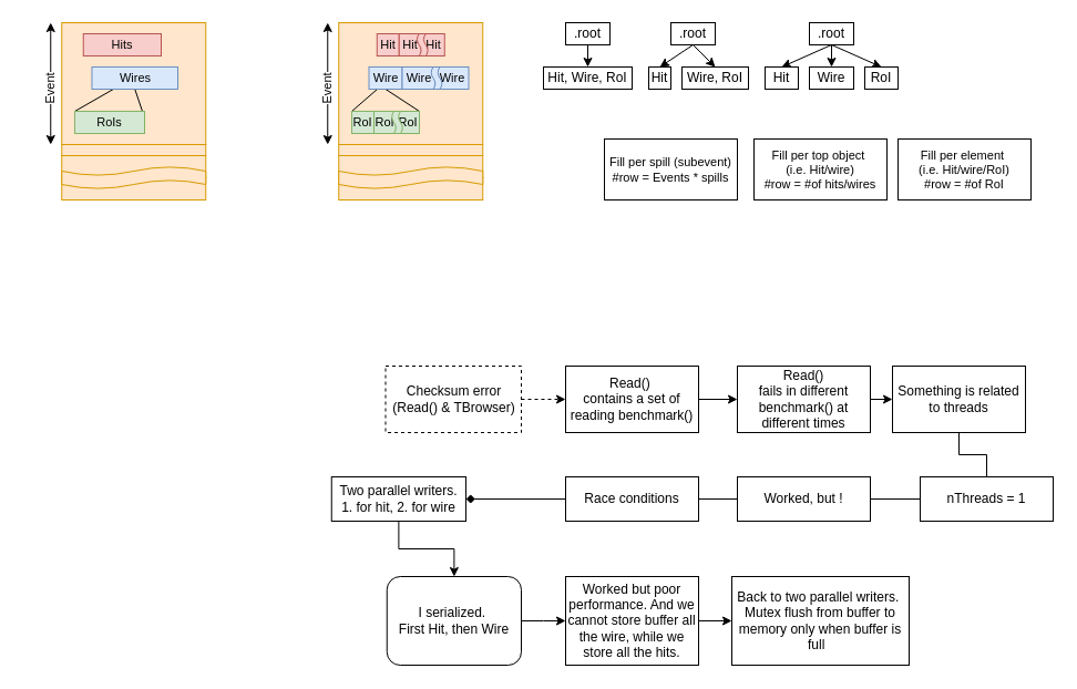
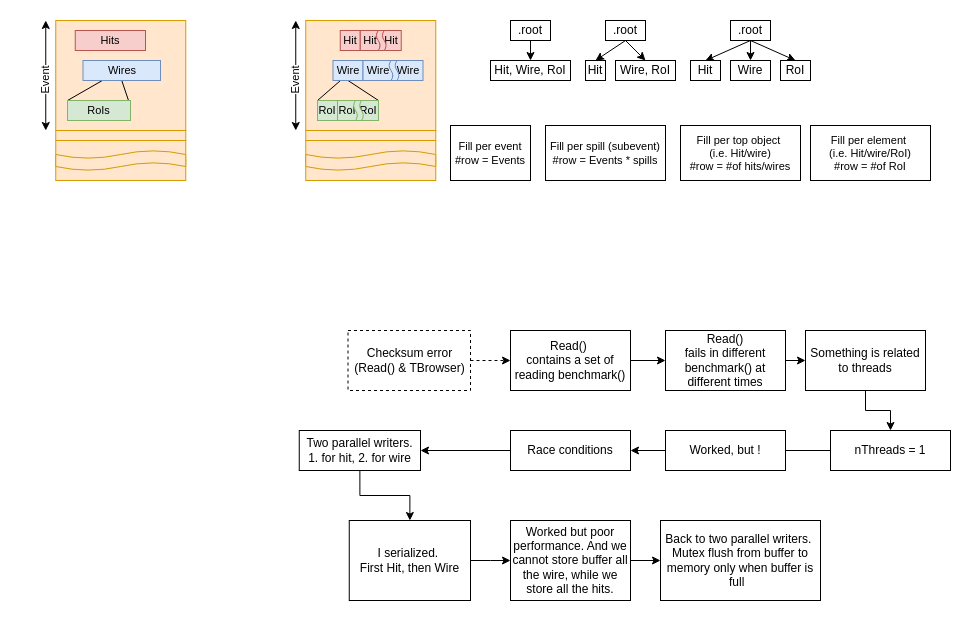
  <mxCell id="0" />
  <mxCell id="1" parent="0" />
  <mxCell id="2" style="edgeStyle=orthogonalEdgeStyle;rounded=0;orthogonalLoop=1;jettySize=auto;html=1;exitX=0.5;exitY=1;exitDx=0;exitDy=0;entryX=0.5;entryY=0;entryDx=0;entryDy=0;" parent="1" source="3" target="4" edge="1"><mxGeometry relative="1" as="geometry" /></mxCell>
  <mxCell id="3" value=".root" style="rounded=0;whiteSpace=wrap;html=1;" parent="1" vertex="1"><mxGeometry x="510" y="20" width="40" height="20" as="geometry" /></mxCell>
  <mxCell id="4" value="Hit, Wire, RoI" style="rounded=0;whiteSpace=wrap;html=1;" parent="1" vertex="1"><mxGeometry x="490" y="60" width="80" height="20" as="geometry" /></mxCell>
  <mxCell id="5" style="rounded=0;orthogonalLoop=1;jettySize=auto;html=1;exitX=0.5;exitY=1;exitDx=0;exitDy=0;entryX=0.5;entryY=0;entryDx=0;entryDy=0;" parent="1" source="7" target="8" edge="1"><mxGeometry relative="1" as="geometry" /></mxCell>
  <mxCell id="6" style="edgeStyle=none;shape=connector;rounded=0;orthogonalLoop=1;jettySize=auto;html=1;exitX=0.5;exitY=1;exitDx=0;exitDy=0;entryX=0.5;entryY=0;entryDx=0;entryDy=0;strokeColor=default;align=center;verticalAlign=middle;fontFamily=Helvetica;fontSize=11;fontColor=default;labelBackgroundColor=default;endArrow=classic;" parent="1" source="7" target="9" edge="1"><mxGeometry relative="1" as="geometry" /></mxCell>
  <mxCell id="7" value=".root" style="rounded=0;whiteSpace=wrap;html=1;" parent="1" vertex="1"><mxGeometry x="605" y="20" width="40" height="20" as="geometry" /></mxCell>
  <mxCell id="8" value="Hit" style="rounded=0;whiteSpace=wrap;html=1;" parent="1" vertex="1"><mxGeometry x="585" y="60" width="20" height="20" as="geometry" /></mxCell>
  <mxCell id="9" value="Wire, RoI" style="rounded=0;whiteSpace=wrap;html=1;" parent="1" vertex="1"><mxGeometry x="615" y="60" width="60" height="20" as="geometry" /></mxCell>
  <mxCell id="10" style="rounded=0;orthogonalLoop=1;jettySize=auto;html=1;exitX=0.5;exitY=1;exitDx=0;exitDy=0;entryX=0.5;entryY=0;entryDx=0;entryDy=0;" parent="1" source="13" target="14" edge="1"><mxGeometry relative="1" as="geometry" /></mxCell>
  <mxCell id="11" style="edgeStyle=none;shape=connector;rounded=0;orthogonalLoop=1;jettySize=auto;html=1;exitX=0.5;exitY=1;exitDx=0;exitDy=0;entryX=0.5;entryY=0;entryDx=0;entryDy=0;strokeColor=default;align=center;verticalAlign=middle;fontFamily=Helvetica;fontSize=11;fontColor=default;labelBackgroundColor=default;endArrow=classic;" parent="1" source="13" target="15" edge="1"><mxGeometry relative="1" as="geometry" /></mxCell>
  <mxCell id="12" style="edgeStyle=none;shape=connector;rounded=0;orthogonalLoop=1;jettySize=auto;html=1;exitX=0.5;exitY=1;exitDx=0;exitDy=0;entryX=0.5;entryY=0;entryDx=0;entryDy=0;strokeColor=default;align=center;verticalAlign=middle;fontFamily=Helvetica;fontSize=11;fontColor=default;labelBackgroundColor=default;endArrow=classic;" parent="1" source="13" target="16" edge="1"><mxGeometry relative="1" as="geometry" /></mxCell>
  <mxCell id="13" value=".root" style="rounded=0;whiteSpace=wrap;html=1;" parent="1" vertex="1"><mxGeometry x="730" y="20" width="40" height="20" as="geometry" /></mxCell>
  <mxCell id="14" value="Hit" style="rounded=0;whiteSpace=wrap;html=1;" parent="1" vertex="1"><mxGeometry x="690" y="60" width="30" height="20" as="geometry" /></mxCell>
  <mxCell id="15" value="Wire" style="rounded=0;whiteSpace=wrap;html=1;" parent="1" vertex="1"><mxGeometry x="730" y="60" width="40" height="20" as="geometry" /></mxCell>
  <mxCell id="16" value="RoI" style="rounded=0;whiteSpace=wrap;html=1;" parent="1" vertex="1"><mxGeometry x="780" y="60" width="30" height="20" as="geometry" /></mxCell>
  <mxCell id="17" value="" style="rounded=0;whiteSpace=wrap;html=1;fontFamily=Helvetica;fontSize=11;labelBackgroundColor=default;fillColor=#ffe6cc;strokeColor=#d79b00;" parent="1" vertex="1"><mxGeometry x="305.25" y="20" width="130" height="110" as="geometry" /></mxCell>
  <mxCell id="18" value="Hit" style="rounded=0;whiteSpace=wrap;html=1;fontFamily=Helvetica;fontSize=11;labelBackgroundColor=none;fillColor=#f8cecc;strokeColor=#b85450;" parent="1" vertex="1"><mxGeometry x="339.75" y="30" width="20" height="20" as="geometry" /></mxCell>
  <mxCell id="19" value="Hit" style="rounded=0;whiteSpace=wrap;html=1;fontFamily=Helvetica;fontSize=11;labelBackgroundColor=none;fillColor=#f8cecc;strokeColor=#b85450;" parent="1" vertex="1"><mxGeometry x="359.75" y="30" width="20" height="20" as="geometry" /></mxCell>
  <mxCell id="20" value="Hit" style="rounded=0;whiteSpace=wrap;html=1;fontFamily=Helvetica;fontSize=11;labelBackgroundColor=none;fillColor=#f8cecc;strokeColor=#b85450;" parent="1" vertex="1"><mxGeometry x="380.75" y="30" width="20" height="20" as="geometry" /></mxCell>
  <mxCell id="21" value="" style="shape=tape;whiteSpace=wrap;html=1;fontFamily=Helvetica;fontSize=11;labelBackgroundColor=default;rotation=-90;fillColor=#f8cecc;strokeColor=#b85450;" parent="1" vertex="1"><mxGeometry x="370.75" y="35" width="20" height="10" as="geometry" /></mxCell>
  <mxCell id="22" style="edgeStyle=none;shape=connector;rounded=0;orthogonalLoop=1;jettySize=auto;html=1;exitX=0.25;exitY=1;exitDx=0;exitDy=0;entryX=0;entryY=0;entryDx=0;entryDy=0;strokeColor=default;align=center;verticalAlign=middle;fontFamily=Helvetica;fontSize=11;fontColor=default;labelBackgroundColor=default;endArrow=none;endFill=0;" parent="1" source="24" target="28" edge="1"><mxGeometry relative="1" as="geometry" /></mxCell>
  <mxCell id="23" style="edgeStyle=none;shape=connector;rounded=0;orthogonalLoop=1;jettySize=auto;html=1;exitX=0.5;exitY=1;exitDx=0;exitDy=0;entryX=1;entryY=0;entryDx=0;entryDy=0;strokeColor=default;align=center;verticalAlign=middle;fontFamily=Helvetica;fontSize=11;fontColor=default;labelBackgroundColor=default;endArrow=none;endFill=0;" parent="1" source="24" target="30" edge="1"><mxGeometry relative="1" as="geometry" /></mxCell>
  <mxCell id="24" value="Wire" style="rounded=0;whiteSpace=wrap;html=1;fontFamily=Helvetica;fontSize=11;labelBackgroundColor=none;fillColor=#dae8fc;strokeColor=#6c8ebf;" parent="1" vertex="1"><mxGeometry x="332.5" y="60" width="30" height="20" as="geometry" /></mxCell>
  <mxCell id="25" value="Wire" style="rounded=0;whiteSpace=wrap;html=1;fontFamily=Helvetica;fontSize=11;labelBackgroundColor=none;fillColor=#dae8fc;strokeColor=#6c8ebf;" parent="1" vertex="1"><mxGeometry x="362.5" y="60" width="30" height="20" as="geometry" /></mxCell>
  <mxCell id="26" value="Wire" style="rounded=0;whiteSpace=wrap;html=1;fontFamily=Helvetica;fontSize=11;labelBackgroundColor=none;fillColor=#dae8fc;strokeColor=#6c8ebf;" parent="1" vertex="1"><mxGeometry x="392.5" y="60" width="30" height="20" as="geometry" /></mxCell>
  <mxCell id="27" value="" style="shape=tape;whiteSpace=wrap;html=1;fontFamily=Helvetica;fontSize=11;labelBackgroundColor=default;rotation=-90;fillColor=#dae8fc;strokeColor=#6c8ebf;" parent="1" vertex="1"><mxGeometry x="383.5" y="65" width="20" height="10" as="geometry" /></mxCell>
  <mxCell id="28" value="RoI" style="rounded=0;whiteSpace=wrap;html=1;fontFamily=Helvetica;fontSize=11;labelBackgroundColor=none;fillColor=#d5e8d4;strokeColor=#82b366;" parent="1" vertex="1"><mxGeometry x="317" y="100" width="20" height="20" as="geometry" /></mxCell>
  <mxCell id="29" value="RoI" style="rounded=0;whiteSpace=wrap;html=1;fontFamily=Helvetica;fontSize=11;labelBackgroundColor=none;fillColor=#d5e8d4;strokeColor=#82b366;" parent="1" vertex="1"><mxGeometry x="337" y="100" width="20" height="20" as="geometry" /></mxCell>
  <mxCell id="30" value="RoI" style="rounded=0;whiteSpace=wrap;html=1;fontFamily=Helvetica;fontSize=11;labelBackgroundColor=none;fillColor=#d5e8d4;strokeColor=#82b366;" parent="1" vertex="1"><mxGeometry x="358" y="100" width="20" height="20" as="geometry" /></mxCell>
  <mxCell id="31" value="" style="shape=tape;whiteSpace=wrap;html=1;fontFamily=Helvetica;fontSize=11;labelBackgroundColor=default;rotation=-90;fillColor=#d5e8d4;strokeColor=#82b366;" parent="1" vertex="1"><mxGeometry x="348" y="105" width="20" height="10" as="geometry" /></mxCell>
  <mxCell id="32" value="" style="rounded=0;whiteSpace=wrap;html=1;fontFamily=Helvetica;fontSize=11;labelBackgroundColor=default;fillColor=#ffe6cc;strokeColor=#d79b00;" parent="1" vertex="1"><mxGeometry x="305.25" y="140" width="130" height="20" as="geometry" /></mxCell>
  <mxCell id="33" value="" style="rounded=0;whiteSpace=wrap;html=1;fontFamily=Helvetica;fontSize=11;labelBackgroundColor=default;fillColor=#ffe6cc;strokeColor=#d79b00;" parent="1" vertex="1"><mxGeometry x="305.25" y="160" width="130" height="20" as="geometry" /></mxCell>
  <mxCell id="34" value="" style="shape=tape;whiteSpace=wrap;html=1;fontFamily=Helvetica;fontSize=11;labelBackgroundColor=default;fillColor=#ffe6cc;strokeColor=#d79b00;" parent="1" vertex="1"><mxGeometry x="305.25" y="150" width="130" height="20" as="geometry" /></mxCell>
  <mxCell id="35" value="" style="rounded=0;whiteSpace=wrap;html=1;fontFamily=Helvetica;fontSize=11;labelBackgroundColor=default;fillColor=#ffe6cc;strokeColor=#d79b00;" parent="1" vertex="1"><mxGeometry x="305.25" y="130" width="130" height="10" as="geometry" /></mxCell>
  <mxCell id="36" value="" style="endArrow=classic;startArrow=classic;html=1;rounded=0;strokeColor=default;align=center;verticalAlign=middle;fontFamily=Helvetica;fontSize=11;fontColor=default;labelBackgroundColor=default;" parent="1" edge="1"><mxGeometry width="50" height="50" relative="1" as="geometry"><mxPoint x="295.25" y="130" as="sourcePoint" /><mxPoint x="295.25" y="20" as="targetPoint" /></mxGeometry></mxCell>
  <mxCell id="37" value="Event" style="text;html=1;align=center;verticalAlign=middle;resizable=0;points=[];autosize=1;strokeColor=none;fillColor=none;fontFamily=Helvetica;fontSize=11;fontColor=default;labelBackgroundColor=default;rotation=-90;" parent="1" vertex="1"><mxGeometry x="270" y="65" width="50" height="30" as="geometry" /></mxCell>
+ <mxCell id="38" value="&lt;div&gt;Fill per event&lt;/div&gt;#row = Events" style="rounded=0;whiteSpace=wrap;html=1;fontFamily=Helvetica;fontSize=11;fontColor=default;labelBackgroundColor=default;" parent="1" vertex="1"><mxGeometry x="450" y="125" width="80" height="55" as="geometry" /></mxCell>
  <mxCell id="39" value="&lt;div&gt;Fill per spill (subevent)&lt;/div&gt;#row = Events * spills" style="rounded=0;whiteSpace=wrap;html=1;fontFamily=Helvetica;fontSize=11;fontColor=default;labelBackgroundColor=default;" parent="1" vertex="1"><mxGeometry x="545" y="125" width="120" height="55" as="geometry" /></mxCell>
  <mxCell id="40" value="&lt;div&gt;Fill per top object&amp;nbsp;&lt;/div&gt;&lt;div&gt;(i.e. Hit/wire)&lt;/div&gt;#row = #of hits/wires" style="rounded=0;whiteSpace=wrap;html=1;fontFamily=Helvetica;fontSize=11;fontColor=default;labelBackgroundColor=default;" parent="1" vertex="1"><mxGeometry x="680" y="125" width="120" height="55" as="geometry" /></mxCell>
  <mxCell id="41" value="&lt;div&gt;Fill per element&amp;nbsp;&lt;/div&gt;&lt;div&gt;(i.e. Hit/wire/RoI)&lt;/div&gt;#row = #of RoI" style="rounded=0;whiteSpace=wrap;html=1;fontFamily=Helvetica;fontSize=11;fontColor=default;labelBackgroundColor=default;" parent="1" vertex="1"><mxGeometry x="810" y="125" width="120" height="55" as="geometry" /></mxCell>
  <mxCell id="42" value="" style="rounded=0;whiteSpace=wrap;html=1;fontFamily=Helvetica;fontSize=11;labelBackgroundColor=default;fillColor=#ffe6cc;strokeColor=#d79b00;" parent="1" vertex="1"><mxGeometry x="55.25" y="20" width="130" height="110" as="geometry" /></mxCell>
  <mxCell id="43" value="Hits" style="rounded=0;whiteSpace=wrap;html=1;fontFamily=Helvetica;fontSize=11;labelBackgroundColor=none;fillColor=#f8cecc;strokeColor=#b85450;" parent="1" vertex="1"><mxGeometry x="74.75" y="30" width="70.25" height="20" as="geometry" /></mxCell>
  <mxCell id="44" style="edgeStyle=none;shape=connector;rounded=0;orthogonalLoop=1;jettySize=auto;html=1;exitX=0.25;exitY=1;exitDx=0;exitDy=0;entryX=0;entryY=0;entryDx=0;entryDy=0;strokeColor=default;align=center;verticalAlign=middle;fontFamily=Helvetica;fontSize=11;fontColor=default;labelBackgroundColor=default;endArrow=none;endFill=0;" parent="1" source="46" target="47" edge="1"><mxGeometry relative="1" as="geometry" /></mxCell>
  <mxCell id="45" style="edgeStyle=none;shape=connector;rounded=0;orthogonalLoop=1;jettySize=auto;html=1;exitX=0.5;exitY=1;exitDx=0;exitDy=0;entryX=1;entryY=0;entryDx=0;entryDy=0;strokeColor=default;align=center;verticalAlign=middle;fontFamily=Helvetica;fontSize=11;fontColor=default;labelBackgroundColor=default;endArrow=none;endFill=0;" parent="1" source="46" edge="1"><mxGeometry relative="1" as="geometry"><mxPoint x="128" y="100" as="targetPoint" /></mxGeometry></mxCell>
  <mxCell id="46" value="Wires" style="rounded=0;whiteSpace=wrap;html=1;fontFamily=Helvetica;fontSize=11;labelBackgroundColor=none;fillColor=#dae8fc;strokeColor=#6c8ebf;" parent="1" vertex="1"><mxGeometry x="82.5" y="60" width="77.5" height="20" as="geometry" /></mxCell>
  <mxCell id="47" value="RoIs" style="rounded=0;whiteSpace=wrap;html=1;fontFamily=Helvetica;fontSize=11;labelBackgroundColor=none;fillColor=#d5e8d4;strokeColor=#82b366;" parent="1" vertex="1"><mxGeometry x="67" y="100" width="63" height="20" as="geometry" /></mxCell>
  <mxCell id="48" value="" style="rounded=0;whiteSpace=wrap;html=1;fontFamily=Helvetica;fontSize=11;labelBackgroundColor=default;fillColor=#ffe6cc;strokeColor=#d79b00;" parent="1" vertex="1"><mxGeometry x="55.25" y="140" width="130" height="20" as="geometry" /></mxCell>
  <mxCell id="49" value="" style="rounded=0;whiteSpace=wrap;html=1;fontFamily=Helvetica;fontSize=11;labelBackgroundColor=default;fillColor=#ffe6cc;strokeColor=#d79b00;" parent="1" vertex="1"><mxGeometry x="55.25" y="160" width="130" height="20" as="geometry" /></mxCell>
  <mxCell id="50" value="" style="shape=tape;whiteSpace=wrap;html=1;fontFamily=Helvetica;fontSize=11;labelBackgroundColor=default;fillColor=#ffe6cc;strokeColor=#d79b00;" parent="1" vertex="1"><mxGeometry x="55.25" y="150" width="130" height="20" as="geometry" /></mxCell>
  <mxCell id="51" value="" style="rounded=0;whiteSpace=wrap;html=1;fontFamily=Helvetica;fontSize=11;labelBackgroundColor=default;fillColor=#ffe6cc;strokeColor=#d79b00;" parent="1" vertex="1"><mxGeometry x="55.25" y="130" width="130" height="10" as="geometry" /></mxCell>
  <mxCell id="52" value="" style="endArrow=classic;startArrow=classic;html=1;rounded=0;strokeColor=default;align=center;verticalAlign=middle;fontFamily=Helvetica;fontSize=11;fontColor=default;labelBackgroundColor=default;" parent="1" edge="1"><mxGeometry width="50" height="50" relative="1" as="geometry"><mxPoint x="45.25" y="130" as="sourcePoint" /><mxPoint x="45.25" y="20" as="targetPoint" /></mxGeometry></mxCell>
  <mxCell id="53" value="Event" style="text;html=1;align=center;verticalAlign=middle;resizable=0;points=[];autosize=1;strokeColor=none;fillColor=none;fontFamily=Helvetica;fontSize=11;fontColor=default;labelBackgroundColor=default;rotation=-90;" parent="1" vertex="1"><mxGeometry x="20" y="65" width="50" height="30" as="geometry" /></mxCell>
  <mxCell id="54" style="edgeStyle=orthogonalEdgeStyle;rounded=0;orthogonalLoop=1;jettySize=auto;html=1;exitX=1;exitY=0.5;exitDx=0;exitDy=0;entryX=0;entryY=0.5;entryDx=0;entryDy=0;dashed=1;" edge="1" parent="1" source="55" target="57"><mxGeometry relative="1" as="geometry" /></mxCell>
  <mxCell id="55" value="&lt;font&gt;Checksum error&lt;/font&gt;&lt;div&gt;&lt;font&gt;(Read() &amp;amp; TBrowser)&lt;/font&gt;&lt;/div&gt;" style="rounded=0;whiteSpace=wrap;html=1;dashed=1;" vertex="1" parent="1"><mxGeometry x="347.5" y="330" width="122.5" height="60" as="geometry" /></mxCell>
  <mxCell id="56" style="edgeStyle=orthogonalEdgeStyle;rounded=0;orthogonalLoop=1;jettySize=auto;html=1;exitX=1;exitY=0.5;exitDx=0;exitDy=0;entryX=0;entryY=0.5;entryDx=0;entryDy=0;" edge="1" parent="1" source="57" target="59"><mxGeometry relative="1" as="geometry" /></mxCell>
  <mxCell id="57" value="Read()&amp;nbsp;&lt;div&gt;contains a set of reading benchmark()&lt;/div&gt;" style="rounded=0;whiteSpace=wrap;html=1;" vertex="1" parent="1"><mxGeometry x="510" y="330" width="120" height="60" as="geometry" /></mxCell>
  <mxCell id="58" style="edgeStyle=orthogonalEdgeStyle;rounded=0;orthogonalLoop=1;jettySize=auto;html=1;exitX=1;exitY=0.5;exitDx=0;exitDy=0;entryX=0;entryY=0.5;entryDx=0;entryDy=0;" edge="1" parent="1" source="59" target="61"><mxGeometry relative="1" as="geometry"><mxPoint x="820" y="360.529" as="targetPoint" /></mxGeometry></mxCell>
  <mxCell id="59" value="Read()&lt;div&gt;fails in different benchmark() at different times&lt;/div&gt;" style="rounded=0;whiteSpace=wrap;html=1;" vertex="1" parent="1"><mxGeometry x="665" y="330" width="120" height="60" as="geometry" /></mxCell>
- <mxCell id="60" style="edgeStyle=orthogonalEdgeStyle;rounded=0;orthogonalLoop=1;jettySize=auto;html=1;exitX=0.5;exitY=1;exitDx=0;exitDy=0;entryX=0.5;entryY=0;entryDx=0;entryDy=0;endArrow=none;" edge="1" parent="1" source="61" target="63"><mxGeometry relative="1" as="geometry" /></mxCell>
+ <mxCell id="60" style="edgeStyle=orthogonalEdgeStyle;rounded=0;orthogonalLoop=1;jettySize=auto;html=1;exitX=0.5;exitY=1;exitDx=0;exitDy=0;entryX=0.5;entryY=0;entryDx=0;entryDy=0;" edge="1" parent="1" source="61" target="63"><mxGeometry relative="1" as="geometry" /></mxCell>
  <mxCell id="61" value="Something is related to threads" style="rounded=0;whiteSpace=wrap;html=1;" vertex="1" parent="1"><mxGeometry x="805" y="330" width="120" height="60" as="geometry" /></mxCell>
  <mxCell id="62" style="edgeStyle=orthogonalEdgeStyle;rounded=0;orthogonalLoop=1;jettySize=auto;html=1;exitX=0;exitY=0.5;exitDx=0;exitDy=0;entryX=1;entryY=0.5;entryDx=0;entryDy=0;endArrow=none;" edge="1" parent="1" source="63" target="65"><mxGeometry relative="1" as="geometry" /></mxCell>
  <mxCell id="63" value="nThreads = 1" style="rounded=0;whiteSpace=wrap;html=1;" vertex="1" parent="1"><mxGeometry x="830" y="430" width="120" height="40" as="geometry" /></mxCell>
- <mxCell id="64" style="edgeStyle=orthogonalEdgeStyle;rounded=0;orthogonalLoop=1;jettySize=auto;html=1;exitX=0;exitY=0.5;exitDx=0;exitDy=0;entryX=1;entryY=0.5;entryDx=0;entryDy=0;endArrow=none;" edge="1" parent="1" source="65" target="67"><mxGeometry relative="1" as="geometry" /></mxCell>
+ <mxCell id="64" style="edgeStyle=orthogonalEdgeStyle;rounded=0;orthogonalLoop=1;jettySize=auto;html=1;exitX=0;exitY=0.5;exitDx=0;exitDy=0;entryX=1;entryY=0.5;entryDx=0;entryDy=0;" edge="1" parent="1" source="65" target="67"><mxGeometry relative="1" as="geometry" /></mxCell>
  <mxCell id="65" value="Worked, but !" style="rounded=0;whiteSpace=wrap;html=1;" vertex="1" parent="1"><mxGeometry x="665" y="430" width="120" height="40" as="geometry" /></mxCell>
- <mxCell id="66" style="edgeStyle=orthogonalEdgeStyle;rounded=0;orthogonalLoop=1;jettySize=auto;html=1;exitX=0;exitY=0.5;exitDx=0;exitDy=0;entryX=1;entryY=0.5;entryDx=0;entryDy=0;endArrow=diamond;" edge="1" parent="1" source="67" target="69"><mxGeometry relative="1" as="geometry" /></mxCell>
+ <mxCell id="66" style="edgeStyle=orthogonalEdgeStyle;rounded=0;orthogonalLoop=1;jettySize=auto;html=1;exitX=0;exitY=0.5;exitDx=0;exitDy=0;entryX=1;entryY=0.5;entryDx=0;entryDy=0;" edge="1" parent="1" source="67" target="69"><mxGeometry relative="1" as="geometry" /></mxCell>
  <mxCell id="67" value="Race conditions" style="rounded=0;whiteSpace=wrap;html=1;" vertex="1" parent="1"><mxGeometry x="510" y="430" width="120" height="40" as="geometry" /></mxCell>
  <mxCell id="68" style="edgeStyle=orthogonalEdgeStyle;rounded=0;orthogonalLoop=1;jettySize=auto;html=1;exitX=0.5;exitY=1;exitDx=0;exitDy=0;entryX=0.5;entryY=0;entryDx=0;entryDy=0;" edge="1" parent="1" source="69" target="71"><mxGeometry relative="1" as="geometry" /></mxCell>
  <mxCell id="69" value="Two parallel writers.&lt;div&gt;1. for hit, 2. for wire&lt;/div&gt;" style="rounded=0;whiteSpace=wrap;html=1;" vertex="1" parent="1"><mxGeometry x="298.75" y="430" width="121.25" height="40" as="geometry" /></mxCell>
  <mxCell id="70" style="edgeStyle=orthogonalEdgeStyle;rounded=0;orthogonalLoop=1;jettySize=auto;html=1;exitX=1;exitY=0.5;exitDx=0;exitDy=0;entryX=0;entryY=0.5;entryDx=0;entryDy=0;" edge="1" parent="1" source="71" target="73"><mxGeometry relative="1" as="geometry" /></mxCell>
- <mxCell id="71" value="I serialized.&amp;nbsp;&lt;div&gt;First Hit, then Wire&lt;/div&gt;" style="whiteSpace=wrap;html=1;rounded=1;" vertex="1" parent="1"><mxGeometry x="348.75" y="520" width="121.25" height="80" as="geometry" /></mxCell>
+ <mxCell id="71" value="I serialized.&amp;nbsp;&lt;div&gt;First Hit, then Wire&lt;/div&gt;" style="rounded=0;whiteSpace=wrap;html=1;" vertex="1" parent="1"><mxGeometry x="348.75" y="520" width="121.25" height="80" as="geometry" /></mxCell>
  <mxCell id="72" style="edgeStyle=orthogonalEdgeStyle;rounded=0;orthogonalLoop=1;jettySize=auto;html=1;exitX=1;exitY=0.5;exitDx=0;exitDy=0;entryX=0;entryY=0.5;entryDx=0;entryDy=0;" edge="1" parent="1" source="73" target="74"><mxGeometry relative="1" as="geometry" /></mxCell>
  <mxCell id="73" value="Worked but poor performance. And we cannot store buffer all the wire, while we store all the hits." style="rounded=0;whiteSpace=wrap;html=1;" vertex="1" parent="1"><mxGeometry x="510" y="520" width="120" height="80" as="geometry" /></mxCell>
  <mxCell id="74" value="Back to two parallel writers.&amp;nbsp;&lt;div&gt;Mutex flush from buffer to memory only when buffer is full &amp;nbsp;&lt;/div&gt;" style="rounded=0;whiteSpace=wrap;html=1;" vertex="1" parent="1"><mxGeometry x="660" y="520" width="160" height="80" as="geometry" /></mxCell>
  <mxCell id="75" style="edgeStyle=orthogonalEdgeStyle;rounded=0;orthogonalLoop=1;jettySize=auto;html=1;exitX=0.5;exitY=1;exitDx=0;exitDy=0;" edge="1" parent="1" source="74" target="74"><mxGeometry relative="1" as="geometry" /></mxCell>
